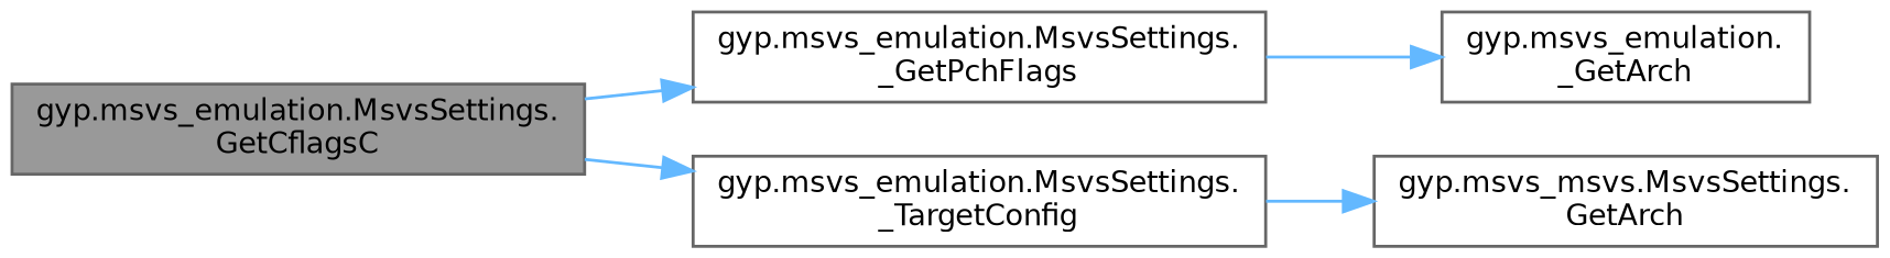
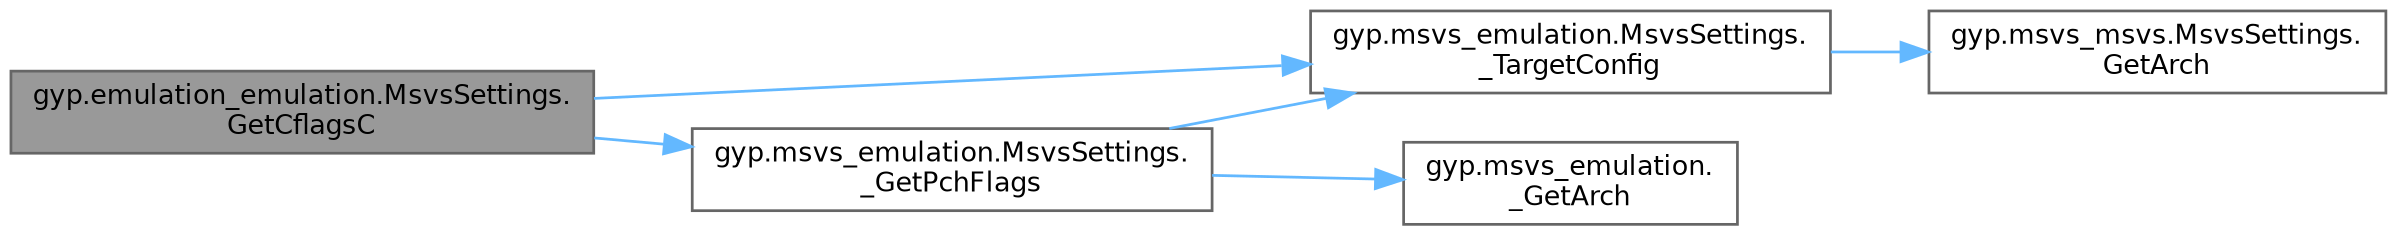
  digraph {
    rankdir=LR
    node [color=grey40 fillcolor=white fontname=Helvetica fontsize=10 shape=box style=filled]
    edge [color=steelblue1 fontname=Helvetica fontsize=10 labelfontname=Helvetica labelfontsize=10 style=solid]
-   n1 [color=gray40 fillcolor=grey60 fontcolor=black height=0.2 label="gyp.msvs_emulation.MsvsSettings.\lGetCflagsC" width=0.4]
+   n1 [color=gray40 fillcolor=grey60 fontcolor=black height=0.2 label="gyp.emulation_emulation.MsvsSettings.\lGetCflagsC" width=0.4]
    n2 [height=0.2 label="gyp.msvs_emulation.MsvsSettings.\l_GetPchFlags" width=0.4]
    n3 [height=0.2 label="gyp.msvs_emulation.MsvsSettings.\l_TargetConfig" width=0.4]
    n4 [height=0.2 label="gyp.msvs_emulation.\l_GetArch" width=0.4]
    n5 [height=0.2 label="gyp.msvs_msvs.MsvsSettings.\lGetArch" width=0.4]
    n1 -> n2
    n1 -> n3
+   n2 -> n3
    n2 -> n4
    n3 -> n5
  }
